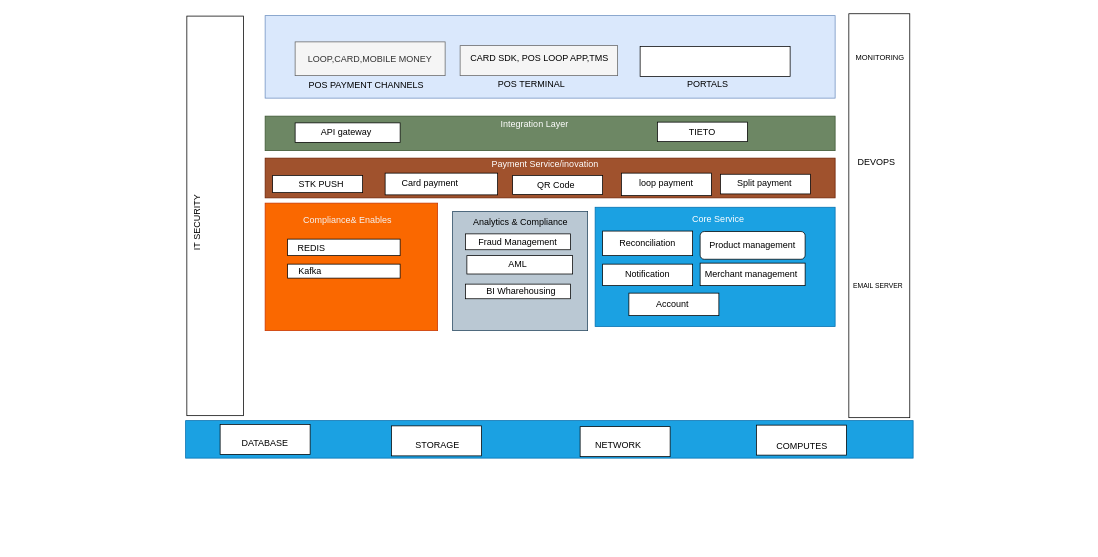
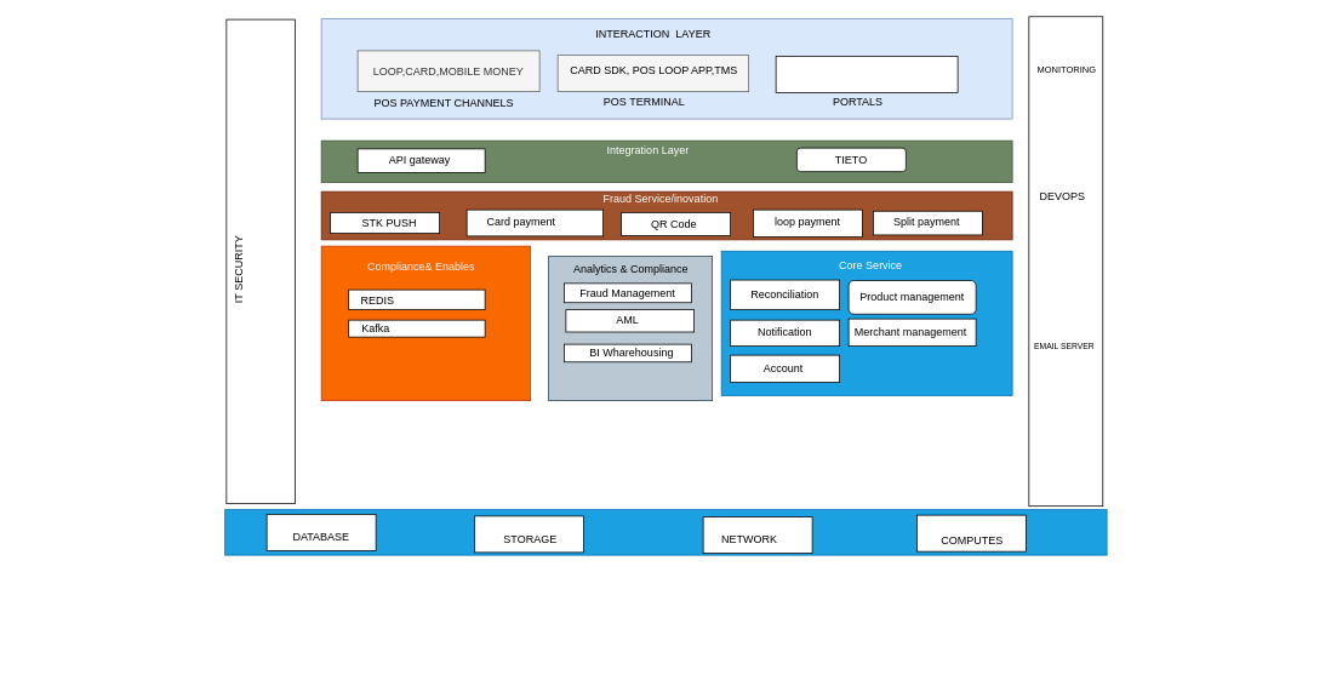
  <mxCell id="0" />
  <mxCell id="1" parent="0" />
  <mxCell id="2" value="" style="rounded=0;whiteSpace=wrap;html=1;fillColor=#dae8fc;strokeColor=#6c8ebf;" parent="1" vertex="1"><mxGeometry x="353" y="20" width="760" height="110" as="geometry" /></mxCell>
  <mxCell id="3" value="LOOP,CARD,MOBILE MONEY" style="rounded=0;whiteSpace=wrap;html=1;fillColor=#f5f5f5;fontColor=#333333;strokeColor=#666666;" parent="1" vertex="1"><mxGeometry x="393" y="55" width="200" height="45" as="geometry" /></mxCell>
  <mxCell id="4" value="POS PAYMENT CHANNELS" style="text;html=1;align=center;verticalAlign=middle;whiteSpace=wrap;rounded=0;" parent="1" vertex="1"><mxGeometry x="403" y="98" width="170" height="30" as="geometry" /></mxCell>
  <mxCell id="5" value="" style="rounded=0;whiteSpace=wrap;html=1;fillColor=#f5f5f5;fontColor=#333333;strokeColor=#666666;" vertex="1" parent="1"><mxGeometry x="613" y="60" width="210" height="40" as="geometry" /></mxCell>
  <mxCell id="6" value="CARD SDK, POS LOOP APP,TMS" style="text;html=1;align=center;verticalAlign=middle;whiteSpace=wrap;rounded=0;" vertex="1" parent="1"><mxGeometry x="622" y="60" width="194" height="33.5" as="geometry" /></mxCell>
  <mxCell id="7" value="POS TERMINAL&amp;nbsp;" style="text;html=1;align=center;verticalAlign=middle;whiteSpace=wrap;rounded=0;" vertex="1" parent="1"><mxGeometry x="660" y="97" width="100" height="30" as="geometry" /></mxCell>
  <mxCell id="8" value="" style="rounded=0;whiteSpace=wrap;html=1;" vertex="1" parent="1"><mxGeometry x="853" y="61" width="200" height="40" as="geometry" /></mxCell>
  <mxCell id="9" value="PORTALS&amp;nbsp;" style="text;html=1;align=center;verticalAlign=middle;whiteSpace=wrap;rounded=0;" vertex="1" parent="1"><mxGeometry x="915" y="97" width="60" height="30" as="geometry" /></mxCell>
  <mxCell id="10" value="&lt;font style=&quot;color: rgb(255, 255, 255);&quot;&gt;INTEGRATION LAYER&lt;/font&gt;" style="text;html=1;align=center;verticalAlign=middle;whiteSpace=wrap;rounded=0;" vertex="1" parent="1"><mxGeometry x="643" y="154" width="140" height="30" as="geometry" /></mxCell>
  <mxCell id="11" value="" style="rounded=0;whiteSpace=wrap;html=1;rotation=-90;" vertex="1" parent="1"><mxGeometry x="20" y="249.25" width="532.75" height="75.5" as="geometry" /></mxCell>
  <mxCell id="12" value="" style="rounded=0;whiteSpace=wrap;html=1;rotation=-90;" vertex="1" parent="1"><mxGeometry x="902.63" y="246.16" width="538.56" height="81.25" as="geometry" /></mxCell>
+ <mxCell id="13" value="INTERACTION&amp;nbsp; LAYER&amp;nbsp;" style="text;html=1;align=center;verticalAlign=middle;whiteSpace=wrap;rounded=0;" vertex="1" parent="1"><mxGeometry x="650" y="22" width="140" height="30" as="geometry" /></mxCell>
  <mxCell id="14" value="IT SECURITY" style="text;html=1;align=center;verticalAlign=middle;whiteSpace=wrap;rounded=0;rotation=-90;" vertex="1" parent="1"><mxGeometry x="203" y="281" width="120" height="30" as="geometry" /></mxCell>
  <mxCell id="15" value="MONITORING" style="text;html=1;align=center;verticalAlign=middle;whiteSpace=wrap;rounded=0;fontSize=10;" vertex="1" parent="1"><mxGeometry x="1153" y="60" width="40" height="30" as="geometry" /></mxCell>
  <mxCell id="16" value="DEVOPS&amp;nbsp;" style="text;html=1;align=center;verticalAlign=middle;whiteSpace=wrap;rounded=0;" vertex="1" parent="1"><mxGeometry x="1140" y="201.25" width="60" height="30" as="geometry" /></mxCell>
  <mxCell id="17" value="&lt;span style=&quot;white-space: pre;&quot;&gt;&#09;&lt;/span&gt;EMAIL SERVER" style="text;html=1;align=center;verticalAlign=middle;whiteSpace=wrap;rounded=0;fontSize=9;" vertex="1" parent="1"><mxGeometry x="1108" y="364.5" width="105" height="30" as="geometry" /></mxCell>
  <mxCell id="18" value="" style="rounded=0;whiteSpace=wrap;html=1;fillColor=#1ba1e2;fontColor=#ffffff;strokeColor=#006EAF;" vertex="1" parent="1"><mxGeometry x="247" y="560" width="970" height="50" as="geometry" /></mxCell>
  <mxCell id="19" value="Infrastructure&amp;nbsp;" style="text;html=1;align=center;verticalAlign=middle;whiteSpace=wrap;rounded=0;fontColor=#FFFFFF;fontSize=16;" vertex="1" parent="1"><mxGeometry x="650" y="690" width="53" height="30" as="geometry" /></mxCell>
  <mxCell id="20" value="" style="rounded=0;whiteSpace=wrap;html=1;" vertex="1" parent="1"><mxGeometry x="293" y="565" width="120" height="40" as="geometry" /></mxCell>
  <mxCell id="21" value="" style="rounded=0;whiteSpace=wrap;html=1;" vertex="1" parent="1"><mxGeometry x="521.5" y="567" width="120" height="40" as="geometry" /></mxCell>
  <mxCell id="22" value="" style="rounded=0;whiteSpace=wrap;html=1;" vertex="1" parent="1"><mxGeometry x="773" y="568" width="120" height="40" as="geometry" /></mxCell>
  <mxCell id="23" value="" style="rounded=0;whiteSpace=wrap;html=1;" vertex="1" parent="1"><mxGeometry x="1008" y="566" width="120" height="40" as="geometry" /></mxCell>
  <mxCell id="24" value="DATABASE" style="text;html=1;align=center;verticalAlign=middle;whiteSpace=wrap;rounded=0;" vertex="1" parent="1"><mxGeometry x="323" y="575" width="60" height="30" as="geometry" /></mxCell>
  <mxCell id="25" value="STORAGE" style="text;html=1;align=center;verticalAlign=middle;whiteSpace=wrap;rounded=0;" vertex="1" parent="1"><mxGeometry x="553" y="578" width="60" height="30" as="geometry" /></mxCell>
  <mxCell id="26" value="NETWORK" style="text;html=1;align=center;verticalAlign=middle;whiteSpace=wrap;rounded=0;" vertex="1" parent="1"><mxGeometry x="794" y="578" width="60" height="30" as="geometry" /></mxCell>
  <mxCell id="27" value="COMPUTES" style="text;html=1;align=center;verticalAlign=middle;whiteSpace=wrap;rounded=0;" vertex="1" parent="1"><mxGeometry x="1039" y="579" width="60" height="30" as="geometry" /></mxCell>
  <mxCell id="28" value="" style="rounded=0;whiteSpace=wrap;html=1;fillColor=#a0522d;fontColor=#ffffff;strokeColor=#6D1F00;" vertex="1" parent="1"><mxGeometry x="353" y="210" width="760" height="53" as="geometry" /></mxCell>
- <mxCell id="29" value="Payment Service/inovation" style="text;html=1;align=center;verticalAlign=middle;whiteSpace=wrap;rounded=0;fontColor=#FFFFFF;" vertex="1" parent="1"><mxGeometry x="650" y="203" width="153" height="30" as="geometry" /></mxCell>
+ <mxCell id="29" value="Fraud Service/inovation" style="text;html=1;align=center;verticalAlign=middle;whiteSpace=wrap;rounded=0;fontColor=#FFFFFF;" vertex="1" parent="1"><mxGeometry x="650" y="203" width="153" height="30" as="geometry" /></mxCell>
  <mxCell id="30" value="" style="rounded=0;whiteSpace=wrap;html=1;fillColor=#6d8764;fontColor=#ffffff;strokeColor=#3A5431;" vertex="1" parent="1"><mxGeometry x="353" y="154" width="760" height="46" as="geometry" /></mxCell>
  <mxCell id="31" value="&lt;font style=&quot;color: rgb(255, 255, 255);&quot;&gt;Integration Layer&lt;/font&gt;" style="text;html=1;align=center;verticalAlign=middle;whiteSpace=wrap;rounded=0;" vertex="1" parent="1"><mxGeometry x="665" y="150" width="95" height="30" as="geometry" /></mxCell>
  <mxCell id="32" value="" style="rounded=0;whiteSpace=wrap;html=1;" vertex="1" parent="1"><mxGeometry x="393" y="163" width="140" height="26" as="geometry" /></mxCell>
  <mxCell id="33" value="API gateway&amp;nbsp;" style="text;html=1;align=center;verticalAlign=middle;whiteSpace=wrap;rounded=0;" vertex="1" parent="1"><mxGeometry x="413" y="160" width="100" height="30" as="geometry" /></mxCell>
- <mxCell id="34" value="TIETO" style="rounded=0;whiteSpace=wrap;html=1;" vertex="1" parent="1"><mxGeometry x="876" y="162" width="120" height="26" as="geometry" /></mxCell>
+ <mxCell id="34" value="TIETO" style="whiteSpace=wrap;html=1;rounded=1;" vertex="1" parent="1"><mxGeometry x="876" y="162" width="120" height="26" as="geometry" /></mxCell>
  <mxCell id="35" value="" style="rounded=0;whiteSpace=wrap;html=1;fillColor=#fa6800;fontColor=#000000;strokeColor=#C73500;" vertex="1" parent="1"><mxGeometry x="353" y="270" width="230" height="170" as="geometry" /></mxCell>
  <mxCell id="36" value="&lt;font style=&quot;color: light-dark(rgb(245, 244, 244), rgb(237, 237, 237));&quot;&gt;Compliance&amp;amp; Enables&lt;/font&gt;" style="text;html=1;align=center;verticalAlign=middle;whiteSpace=wrap;rounded=0;" vertex="1" parent="1"><mxGeometry x="393" y="277.85" width="140" height="30" as="geometry" /></mxCell>
  <mxCell id="37" value="" style="rounded=0;whiteSpace=wrap;html=1;fillColor=#bac8d3;strokeColor=#23445d;" vertex="1" parent="1"><mxGeometry x="603" y="281" width="180" height="159" as="geometry" /></mxCell>
  <mxCell id="38" value="&lt;font style=&quot;&quot;&gt;&amp;nbsp;Analytics &amp;amp; Compliance&lt;/font&gt;" style="text;html=1;align=center;verticalAlign=middle;whiteSpace=wrap;rounded=0;fontColor=#000000;" vertex="1" parent="1"><mxGeometry x="622" y="281" width="140" height="30" as="geometry" /></mxCell>
  <mxCell id="39" value="Fraud Management" style="rounded=0;whiteSpace=wrap;html=1;" vertex="1" parent="1"><mxGeometry x="620" y="311" width="140" height="21.15" as="geometry" /></mxCell>
  <mxCell id="40" value="" style="rounded=0;whiteSpace=wrap;html=1;" vertex="1" parent="1"><mxGeometry x="622" y="340" width="141" height="24.5" as="geometry" /></mxCell>
  <mxCell id="41" value="AML" style="text;html=1;align=center;verticalAlign=middle;whiteSpace=wrap;rounded=0;" vertex="1" parent="1"><mxGeometry x="660" y="337.25" width="60" height="30" as="geometry" /></mxCell>
  <mxCell id="42" value="" style="rounded=0;whiteSpace=wrap;html=1;" vertex="1" parent="1"><mxGeometry x="620" y="378" width="140" height="19.5" as="geometry" /></mxCell>
  <mxCell id="43" value="BI Wharehousing" style="text;html=1;align=center;verticalAlign=middle;whiteSpace=wrap;rounded=0;" vertex="1" parent="1"><mxGeometry x="641.5" y="371.75" width="104.5" height="30" as="geometry" /></mxCell>
  <mxCell id="44" value="" style="rounded=0;whiteSpace=wrap;html=1;fillColor=#1ba1e2;strokeColor=#006EAF;fontColor=#ffffff;" vertex="1" parent="1"><mxGeometry x="793" y="275.5" width="320" height="159" as="geometry" /></mxCell>
  <mxCell id="45" value="Core Service" style="text;html=1;align=center;verticalAlign=middle;whiteSpace=wrap;rounded=0;fontColor=#FFFFFF;" vertex="1" parent="1"><mxGeometry x="912" y="277" width="91" height="30" as="geometry" /></mxCell>
  <mxCell id="46" value="Reconciliation" style="rounded=0;whiteSpace=wrap;html=1;" vertex="1" parent="1"><mxGeometry x="803" y="307.25" width="120" height="32.75" as="geometry" /></mxCell>
  <mxCell id="47" value="" style="rounded=0;whiteSpace=wrap;html=1;" vertex="1" parent="1"><mxGeometry x="803" y="351.35" width="120" height="28.65" as="geometry" /></mxCell>
  <mxCell id="48" value="Notification" style="text;html=1;align=center;verticalAlign=middle;whiteSpace=wrap;rounded=0;" vertex="1" parent="1"><mxGeometry x="833" y="350" width="60" height="30" as="geometry" /></mxCell>
- <mxCell id="49" value="Account&amp;nbsp;" style="rounded=0;whiteSpace=wrap;html=1;" vertex="1" parent="1"><mxGeometry x="838" y="390" width="120" height="30" as="geometry" /></mxCell>
+ <mxCell id="49" value="Account&amp;nbsp;" style="rounded=0;whiteSpace=wrap;html=1;" vertex="1" parent="1"><mxGeometry x="803" y="390" width="120" height="30" as="geometry" /></mxCell>
  <mxCell id="50" value="Product management" style="rounded=1;whiteSpace=wrap;html=1;" vertex="1" parent="1"><mxGeometry x="933" y="307.85" width="140" height="37" as="geometry" /></mxCell>
  <mxCell id="51" value="Merchant management&amp;nbsp;" style="rounded=0;whiteSpace=wrap;html=1;" vertex="1" parent="1"><mxGeometry x="933" y="350" width="140" height="30" as="geometry" /></mxCell>
  <mxCell id="52" value="" style="rounded=0;whiteSpace=wrap;html=1;" vertex="1" parent="1"><mxGeometry x="363" y="233" width="120" height="23" as="geometry" /></mxCell>
  <mxCell id="53" value="STK PUSH" style="text;html=1;align=center;verticalAlign=middle;whiteSpace=wrap;rounded=0;" vertex="1" parent="1"><mxGeometry x="383" y="229.5" width="90" height="30" as="geometry" /></mxCell>
  <mxCell id="54" value="" style="rounded=0;whiteSpace=wrap;html=1;" vertex="1" parent="1"><mxGeometry x="513" y="230" width="150" height="29" as="geometry" /></mxCell>
  <mxCell id="55" value="Card payment" style="text;html=1;align=center;verticalAlign=middle;whiteSpace=wrap;rounded=0;" vertex="1" parent="1"><mxGeometry x="503" y="228.5" width="140" height="30.5" as="geometry" /></mxCell>
  <mxCell id="56" value="" style="rounded=0;whiteSpace=wrap;html=1;" vertex="1" parent="1"><mxGeometry x="683" y="233" width="120" height="25.5" as="geometry" /></mxCell>
  <mxCell id="57" value="QR Code" style="text;html=1;align=center;verticalAlign=middle;whiteSpace=wrap;rounded=0;" vertex="1" parent="1"><mxGeometry x="696" y="231.25" width="90" height="30" as="geometry" /></mxCell>
  <mxCell id="58" value="" style="rounded=0;whiteSpace=wrap;html=1;" vertex="1" parent="1"><mxGeometry x="828" y="230" width="120" height="30" as="geometry" /></mxCell>
  <mxCell id="59" value="loop payment" style="text;html=1;align=center;verticalAlign=middle;whiteSpace=wrap;rounded=0;" vertex="1" parent="1"><mxGeometry x="848" y="229" width="80" height="30" as="geometry" /></mxCell>
  <mxCell id="60" value="" style="rounded=0;whiteSpace=wrap;html=1;" vertex="1" parent="1"><mxGeometry x="960" y="231.5" width="120" height="26.25" as="geometry" /></mxCell>
  <mxCell id="61" value="Split payment" style="text;html=1;align=center;verticalAlign=middle;whiteSpace=wrap;rounded=0;" vertex="1" parent="1"><mxGeometry x="975" y="228.5" width="88" height="30" as="geometry" /></mxCell>
  <mxCell id="62" value="" style="rounded=0;whiteSpace=wrap;html=1;" vertex="1" parent="1"><mxGeometry x="383" y="318" width="150" height="22" as="geometry" /></mxCell>
  <mxCell id="63" value="REDIS" style="text;html=1;align=center;verticalAlign=middle;whiteSpace=wrap;rounded=0;" vertex="1" parent="1"><mxGeometry x="385" y="315" width="60" height="30" as="geometry" /></mxCell>
  <mxCell id="64" value="" style="rounded=0;whiteSpace=wrap;html=1;" vertex="1" parent="1"><mxGeometry x="383" y="351.35" width="150" height="18.65" as="geometry" /></mxCell>
  <mxCell id="65" value="Kafka" style="text;html=1;align=center;verticalAlign=middle;whiteSpace=wrap;rounded=0;" vertex="1" parent="1"><mxGeometry x="383" y="345.67" width="60" height="30" as="geometry" /></mxCell>
